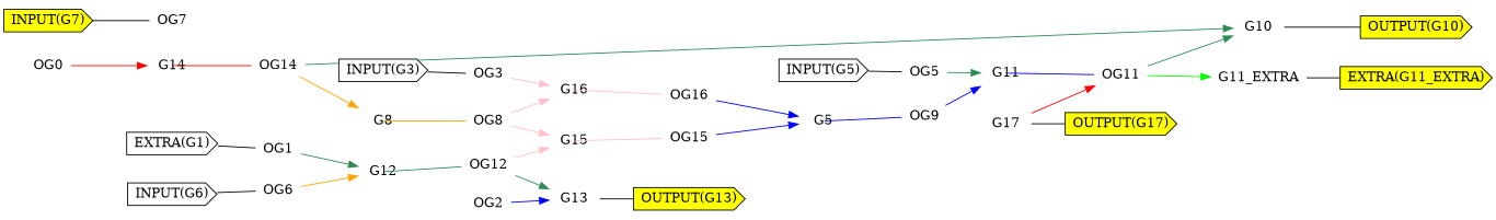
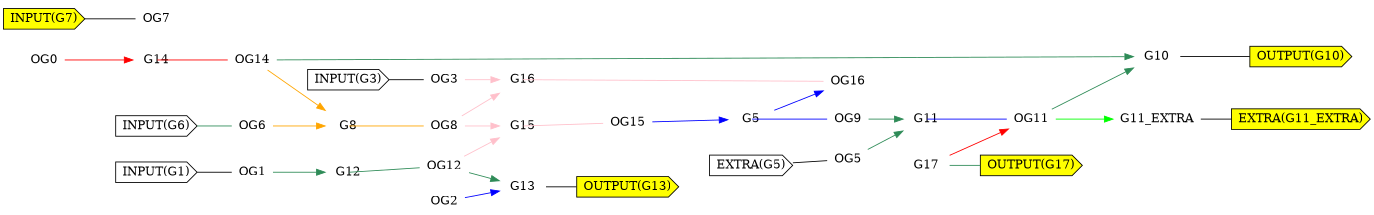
  digraph {
    rankdir=LR
    splines=false
    node [shape=none]
    edge [color=seagreen]
    OG0 [fixedsize=false height=0 width=0]
    n2 [fillcolor=red label=G14]
    OG14 [fixedsize=false height=0 width=0]
-   n4 [fillcolor=white label="EXTRA(G1)" shape=cds style=filled]
+   n4 [fillcolor=white label="INPUT(G1)" shape=cds style=filled]
    OG1 [fixedsize=false height=0 width=0]
    n6 [fillcolor=seagreen label=G12]
    OG12 [fixedsize=false height=0 width=0]
    OG2 [fixedsize=false height=0 width=0]
    n9 [fillcolor=seagreen label=G13]
    n10 [fillcolor=yellow label="OUTPUT(G13)" shape=cds style=filled]
    n11 [fillcolor=white label="INPUT(G3)" shape=cds style=filled]
    OG3 [fixedsize=false height=0 width=0]
    n13 [fillcolor=pink label=G16]
    OG16 [fixedsize=false height=0 width=0]
-   n15 [fillcolor=white label="INPUT(G5)" shape=cds style=filled]
+   n15 [fillcolor=white label="EXTRA(G5)" shape=cds style=filled]
    OG5 [fixedsize=false height=0 width=0]
    n17 [fillcolor=seagreen label=G11]
    OG11 [fixedsize=false height=0 width=0]
    n19 [fillcolor=white label="INPUT(G6)" shape=cds style=filled]
    OG6 [fixedsize=false height=0 width=0]
    n21 [fillcolor=orange label=G8]
    OG8 [fixedsize=false height=0 width=0]
    n23 [fillcolor=yellow label="INPUT(G7)" shape=cds style=filled]
    OG7 [fixedsize=false height=0 width=0]
    n25 [fillcolor=yellow label="OUTPUT(G17)" shape=cds style=filled]
    n26 [fillcolor=yellow label="OUTPUT(G10)" shape=cds style=filled]
    n27 [fillcolor=yellow label="EXTRA(G11_EXTRA)" shape=cds style=filled]
    n28 [fillcolor=seagreen label=G10]
    n29 [fillcolor=red label=G17]
    n30 [fillcolor=green label=G11_EXTRA]
    n31 [fillcolor=pink label=G15]
    OG15 [fixedsize=false height=0 width=0]
    n33 [fillcolor=blue label=G5]
    OG9 [fixedsize=false height=0 width=0]
    OG0 -> n2 [color=red]
    n2 -> OG14 [arrowhead=none color=red tailclip=false]
    OG14 -> n21 [color=orange]
    OG14 -> n28
    n4 -> OG1 [arrowhead=none color=""]
    OG1 -> n6
    n6 -> OG12 [arrowhead=none tailclip=false]
    OG12 -> n9
    OG12 -> n31 [color=pink]
    OG2 -> n9 [color=blue]
    n9 -> n10 [arrowhead=none color=black]
    n11 -> OG3 [arrowhead=none color=""]
    OG3 -> n13 [color=pink]
    n13 -> OG16 [arrowhead=none color=pink tailclip=false]
-   OG16 -> n33 [color=blue]
+   n33 -> OG16 [color=blue]
    n15 -> OG5 [arrowhead=none color=""]
    OG5 -> n17
    n17 -> OG11 [arrowhead=none color=blue tailclip=false]
    OG11 -> n28
    OG11 -> n30 [color=green]
-   n19 -> OG6 [arrowhead=none color=""]
-   OG6 -> n6 [color=orange]
+   n19 -> OG6 [arrowhead=none]
+   OG6 -> n21 [color=orange]
    n21 -> OG8 [arrowhead=none color=orange tailclip=false]
    OG8 -> n13 [color=pink]
    OG8 -> n31 [color=pink]
    n23 -> OG7 [arrowhead=none color=""]
    n28 -> n26 [arrowhead=none color=black]
    n29 -> OG11 [color=red]
-   n29 -> n25 [arrowhead=none color=black]
+   n29 -> n25 [arrowhead=none]
    n30 -> n27 [arrowhead=none color=black]
    n31 -> OG15 [arrowhead=none color=pink tailclip=false]
    OG15 -> n33 [color=blue]
    n33 -> OG9 [arrowhead=none color=blue tailclip=false]
-   OG9 -> n17 [color=blue]
+   OG9 -> n17
  }
